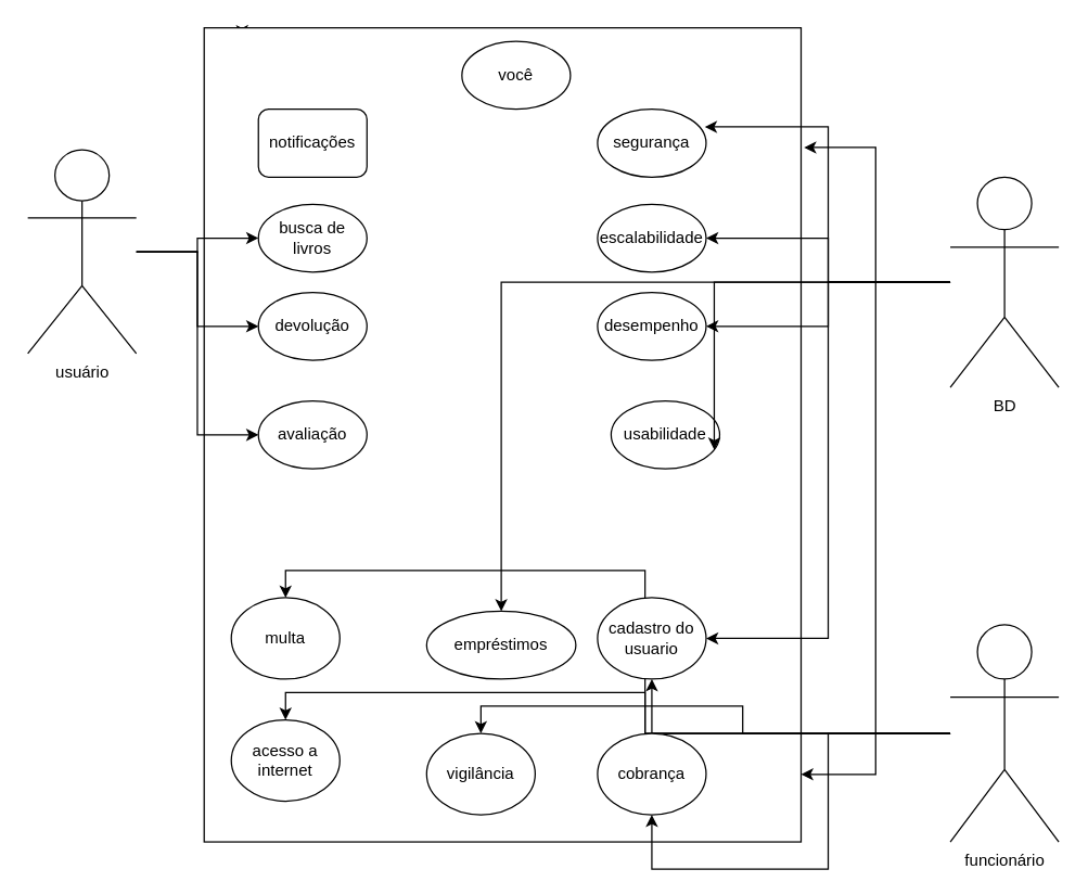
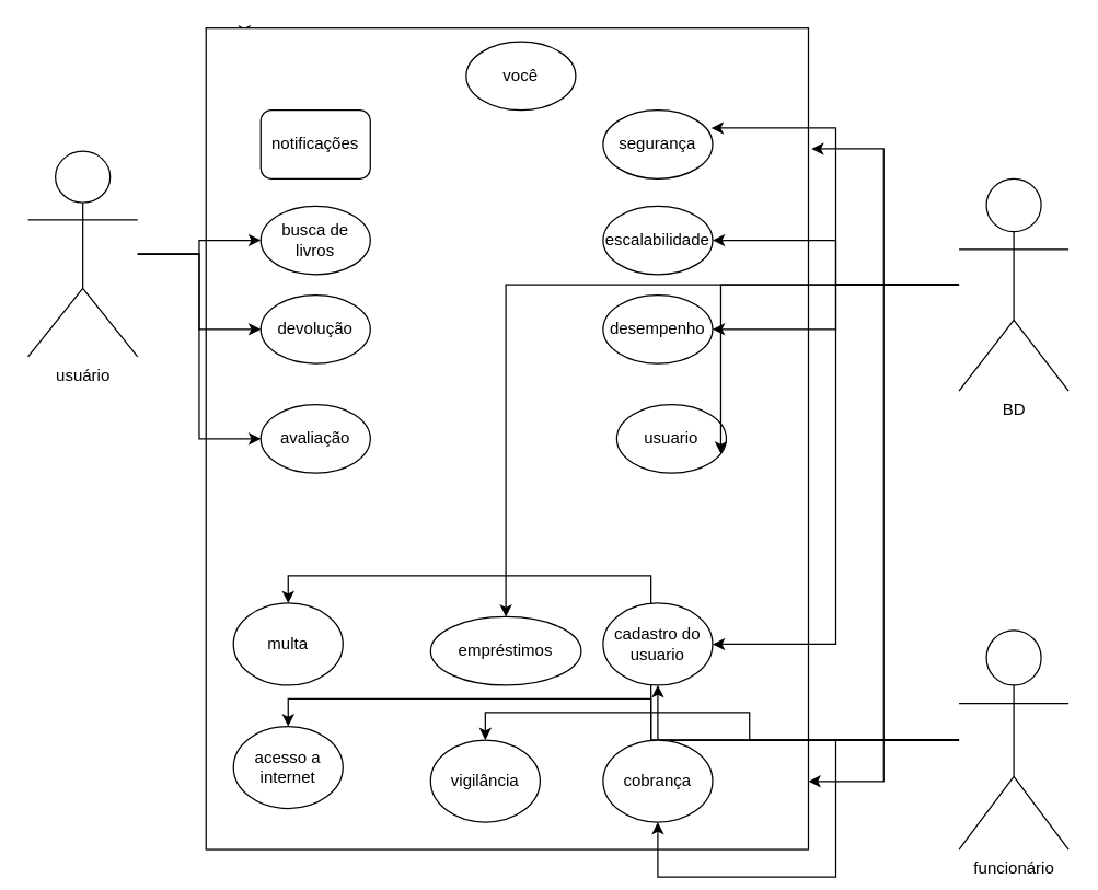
  <mxCell id="0" />
  <mxCell id="1" parent="0" />
  <mxCell id="2" style="edgeStyle=orthogonalEdgeStyle;rounded=0;orthogonalLoop=1;jettySize=auto;html=1;exitX=0.5;exitY=1;exitDx=0;exitDy=0;entryX=0.467;entryY=1.35;entryDx=0;entryDy=0;entryPerimeter=0;" edge="1" parent="1"><mxGeometry relative="1" as="geometry"><mxPoint x="180" y="20" as="sourcePoint" /><mxPoint x="178.02" y="27" as="targetPoint" /></mxGeometry></mxCell>
  <mxCell id="3" value="" style="rounded=0;whiteSpace=wrap;html=1;" vertex="1" parent="1"><mxGeometry x="150" y="20" width="440" height="600" as="geometry" /></mxCell>
  <mxCell id="4" value="&lt;font style=&quot;vertical-align: inherit;&quot;&gt;&lt;font style=&quot;vertical-align: inherit;&quot;&gt;&lt;font style=&quot;vertical-align: inherit;&quot;&gt;&lt;font style=&quot;vertical-align: inherit;&quot;&gt;&lt;font style=&quot;vertical-align: inherit;&quot;&gt;&lt;font style=&quot;vertical-align: inherit;&quot;&gt;você&lt;/font&gt;&lt;/font&gt;&lt;/font&gt;&lt;/font&gt;&lt;/font&gt;&lt;/font&gt;" style="ellipse;whiteSpace=wrap;html=1;" vertex="1" parent="1"><mxGeometry x="340" y="30" width="80" height="50" as="geometry" /></mxCell>
  <mxCell id="5" value="&lt;font style=&quot;vertical-align: inherit;&quot;&gt;&lt;font style=&quot;vertical-align: inherit;&quot;&gt;segurança&lt;/font&gt;&lt;/font&gt;" style="ellipse;whiteSpace=wrap;html=1;" vertex="1" parent="1"><mxGeometry x="440" y="80" width="80" height="50" as="geometry" /></mxCell>
- <mxCell id="6" value="&lt;font style=&quot;vertical-align: inherit;&quot;&gt;&lt;font style=&quot;vertical-align: inherit;&quot;&gt;usabilidade&lt;/font&gt;&lt;/font&gt;" style="ellipse;whiteSpace=wrap;html=1;" vertex="1" parent="1"><mxGeometry x="450" y="295" width="80" height="50" as="geometry" /></mxCell>
+ <mxCell id="6" value="&lt;font style=&quot;vertical-align: inherit;&quot;&gt;&lt;font style=&quot;vertical-align: inherit;&quot;&gt;usuario&lt;/font&gt;&lt;/font&gt;" style="ellipse;whiteSpace=wrap;html=1;" vertex="1" parent="1"><mxGeometry x="450" y="295" width="80" height="50" as="geometry" /></mxCell>
  <mxCell id="7" value="&lt;font style=&quot;vertical-align: inherit;&quot;&gt;&lt;font style=&quot;vertical-align: inherit;&quot;&gt;desempenho&lt;/font&gt;&lt;/font&gt;" style="ellipse;whiteSpace=wrap;html=1;" vertex="1" parent="1"><mxGeometry x="440" y="215" width="80" height="50" as="geometry" /></mxCell>
  <mxCell id="8" value="&lt;font style=&quot;vertical-align: inherit;&quot;&gt;&lt;font style=&quot;vertical-align: inherit;&quot;&gt;escalabilidade&lt;/font&gt;&lt;/font&gt;" style="ellipse;whiteSpace=wrap;html=1;" vertex="1" parent="1"><mxGeometry x="440" y="150" width="80" height="50" as="geometry" /></mxCell>
  <mxCell id="9" value="&lt;font style=&quot;vertical-align: inherit;&quot;&gt;&lt;font style=&quot;vertical-align: inherit;&quot;&gt;busca de livros&lt;/font&gt;&lt;/font&gt;" style="ellipse;whiteSpace=wrap;html=1;" vertex="1" parent="1"><mxGeometry x="190" y="150" width="80" height="50" as="geometry" /></mxCell>
  <mxCell id="10" value="&lt;font style=&quot;vertical-align: inherit;&quot;&gt;&lt;font style=&quot;vertical-align: inherit;&quot;&gt;avaliação&lt;/font&gt;&lt;/font&gt;" style="ellipse;whiteSpace=wrap;html=1;" vertex="1" parent="1"><mxGeometry x="190" y="295" width="80" height="50" as="geometry" /></mxCell>
  <mxCell id="11" value="&lt;font style=&quot;vertical-align: inherit;&quot;&gt;&lt;font style=&quot;vertical-align: inherit;&quot;&gt;notificações&lt;/font&gt;&lt;/font&gt;" style="whiteSpace=wrap;html=1;rounded=1;" vertex="1" parent="1"><mxGeometry x="190" y="80" width="80" height="50" as="geometry" /></mxCell>
  <mxCell id="12" style="edgeStyle=orthogonalEdgeStyle;rounded=0;orthogonalLoop=1;jettySize=auto;html=1;entryX=0.5;entryY=0;entryDx=0;entryDy=0;" edge="1" parent="1" source="17" target="23"><mxGeometry relative="1" as="geometry" /></mxCell>
  <mxCell id="13" style="edgeStyle=orthogonalEdgeStyle;rounded=0;orthogonalLoop=1;jettySize=auto;html=1;entryX=0.5;entryY=1;entryDx=0;entryDy=0;" edge="1" parent="1" source="17" target="24"><mxGeometry relative="1" as="geometry" /></mxCell>
  <mxCell id="14" style="edgeStyle=orthogonalEdgeStyle;rounded=0;orthogonalLoop=1;jettySize=auto;html=1;entryX=0.5;entryY=0;entryDx=0;entryDy=0;" edge="1" parent="1" source="17" target="22"><mxGeometry relative="1" as="geometry" /></mxCell>
  <mxCell id="15" style="edgeStyle=orthogonalEdgeStyle;rounded=0;orthogonalLoop=1;jettySize=auto;html=1;entryX=0.5;entryY=1;entryDx=0;entryDy=0;" edge="1" parent="1" source="17" target="26"><mxGeometry relative="1" as="geometry" /></mxCell>
  <mxCell id="16" style="edgeStyle=orthogonalEdgeStyle;rounded=0;orthogonalLoop=1;jettySize=auto;html=1;entryX=0.5;entryY=0;entryDx=0;entryDy=0;" edge="1" parent="1" source="17" target="27"><mxGeometry relative="1" as="geometry" /></mxCell>
  <mxCell id="17" value="&lt;font style=&quot;vertical-align: inherit;&quot;&gt;&lt;font style=&quot;vertical-align: inherit;&quot;&gt;funcionário&lt;/font&gt;&lt;/font&gt;" style="shape=umlActor;verticalLabelPosition=bottom;verticalAlign=top;html=1;outlineConnect=0;" vertex="1" parent="1"><mxGeometry x="700" y="460" width="80" height="160" as="geometry" /></mxCell>
  <mxCell id="18" style="edgeStyle=orthogonalEdgeStyle;rounded=0;orthogonalLoop=1;jettySize=auto;html=1;entryX=0;entryY=0.5;entryDx=0;entryDy=0;" edge="1" parent="1" source="21" target="10"><mxGeometry relative="1" as="geometry" /></mxCell>
  <mxCell id="19" style="edgeStyle=orthogonalEdgeStyle;rounded=0;orthogonalLoop=1;jettySize=auto;html=1;" edge="1" parent="1" source="21" target="29"><mxGeometry relative="1" as="geometry" /></mxCell>
  <mxCell id="20" style="edgeStyle=orthogonalEdgeStyle;rounded=0;orthogonalLoop=1;jettySize=auto;html=1;" edge="1" parent="1" source="21" target="9"><mxGeometry relative="1" as="geometry" /></mxCell>
  <mxCell id="21" value="&lt;font style=&quot;vertical-align: inherit;&quot;&gt;&lt;font style=&quot;vertical-align: inherit;&quot;&gt;usuário&lt;/font&gt;&lt;/font&gt;" style="shape=umlActor;verticalLabelPosition=bottom;verticalAlign=top;html=1;outlineConnect=0;" vertex="1" parent="1"><mxGeometry x="20" y="110" width="80" height="150" as="geometry" /></mxCell>
  <mxCell id="22" value="&lt;font style=&quot;vertical-align: inherit;&quot;&gt;&lt;font style=&quot;vertical-align: inherit;&quot;&gt;acesso a internet&lt;/font&gt;&lt;/font&gt;" style="ellipse;whiteSpace=wrap;html=1;" vertex="1" parent="1"><mxGeometry x="170" y="530" width="80" height="60" as="geometry" /></mxCell>
  <mxCell id="23" value="&lt;font style=&quot;vertical-align: inherit;&quot;&gt;&lt;font style=&quot;vertical-align: inherit;&quot;&gt;&lt;font style=&quot;vertical-align: inherit;&quot;&gt;&lt;font style=&quot;vertical-align: inherit;&quot;&gt;vigilância&lt;/font&gt;&lt;/font&gt;&lt;/font&gt;&lt;/font&gt;" style="ellipse;whiteSpace=wrap;html=1;" vertex="1" parent="1"><mxGeometry x="314" y="540" width="80" height="60" as="geometry" /></mxCell>
  <mxCell id="24" value="&lt;font style=&quot;vertical-align: inherit;&quot;&gt;&lt;font style=&quot;vertical-align: inherit;&quot;&gt;cadastro do usuario&lt;/font&gt;&lt;/font&gt;" style="ellipse;whiteSpace=wrap;html=1;" vertex="1" parent="1"><mxGeometry x="440" y="440" width="80" height="60" as="geometry" /></mxCell>
  <mxCell id="25" value="&lt;font style=&quot;vertical-align: inherit;&quot;&gt;&lt;font style=&quot;vertical-align: inherit;&quot;&gt;empréstimos&lt;/font&gt;&lt;/font&gt;" style="ellipse;whiteSpace=wrap;html=1;" vertex="1" parent="1"><mxGeometry x="314" y="450" width="110" height="50" as="geometry" /></mxCell>
  <mxCell id="26" value="&lt;font style=&quot;vertical-align: inherit;&quot;&gt;&lt;font style=&quot;vertical-align: inherit;&quot;&gt;cobrança&lt;/font&gt;&lt;/font&gt;" style="ellipse;whiteSpace=wrap;html=1;" vertex="1" parent="1"><mxGeometry x="440" y="540" width="80" height="60" as="geometry" /></mxCell>
  <mxCell id="27" value="&lt;font style=&quot;vertical-align: inherit;&quot;&gt;&lt;font style=&quot;vertical-align: inherit;&quot;&gt;multa&lt;/font&gt;&lt;/font&gt;" style="ellipse;whiteSpace=wrap;html=1;" vertex="1" parent="1"><mxGeometry x="170" y="440" width="80" height="60" as="geometry" /></mxCell>
  <mxCell id="28" style="edgeStyle=orthogonalEdgeStyle;rounded=0;orthogonalLoop=1;jettySize=auto;html=1;entryX=1;entryY=0.917;entryDx=0;entryDy=0;entryPerimeter=0;" edge="1" parent="1" source="17" target="3"><mxGeometry relative="1" as="geometry" /></mxCell>
  <mxCell id="29" value="&lt;font style=&quot;vertical-align: inherit;&quot;&gt;&lt;font style=&quot;vertical-align: inherit;&quot;&gt;devolução&lt;/font&gt;&lt;/font&gt;" style="ellipse;whiteSpace=wrap;html=1;" vertex="1" parent="1"><mxGeometry x="190" y="215" width="80" height="50" as="geometry" /></mxCell>
  <mxCell id="30" style="edgeStyle=orthogonalEdgeStyle;rounded=0;orthogonalLoop=1;jettySize=auto;html=1;entryX=1.005;entryY=0.147;entryDx=0;entryDy=0;entryPerimeter=0;" edge="1" parent="1" source="17" target="3"><mxGeometry relative="1" as="geometry" /></mxCell>
  <mxCell id="31" style="edgeStyle=orthogonalEdgeStyle;rounded=0;orthogonalLoop=1;jettySize=auto;html=1;entryX=1;entryY=0.5;entryDx=0;entryDy=0;" edge="1" parent="1" source="35" target="7"><mxGeometry relative="1" as="geometry" /></mxCell>
  <mxCell id="32" style="edgeStyle=orthogonalEdgeStyle;rounded=0;orthogonalLoop=1;jettySize=auto;html=1;" edge="1" parent="1" source="35" target="8"><mxGeometry relative="1" as="geometry" /></mxCell>
  <mxCell id="33" style="edgeStyle=orthogonalEdgeStyle;rounded=0;orthogonalLoop=1;jettySize=auto;html=1;entryX=1;entryY=0.5;entryDx=0;entryDy=0;" edge="1" parent="1" source="35" target="24"><mxGeometry relative="1" as="geometry" /></mxCell>
  <mxCell id="34" style="edgeStyle=orthogonalEdgeStyle;rounded=0;orthogonalLoop=1;jettySize=auto;html=1;entryX=0.5;entryY=0;entryDx=0;entryDy=0;" edge="1" parent="1" source="35" target="25"><mxGeometry relative="1" as="geometry" /></mxCell>
  <mxCell id="35" value="&lt;font style=&quot;vertical-align: inherit;&quot;&gt;&lt;font style=&quot;vertical-align: inherit;&quot;&gt;BD&lt;/font&gt;&lt;/font&gt;" style="shape=umlActor;verticalLabelPosition=bottom;verticalAlign=top;html=1;outlineConnect=0;" vertex="1" parent="1"><mxGeometry x="700" y="130" width="80" height="155" as="geometry" /></mxCell>
  <mxCell id="36" style="edgeStyle=orthogonalEdgeStyle;rounded=0;orthogonalLoop=1;jettySize=auto;html=1;entryX=0.95;entryY=0.72;entryDx=0;entryDy=0;entryPerimeter=0;" edge="1" parent="1" source="35" target="6"><mxGeometry relative="1" as="geometry" /></mxCell>
  <mxCell id="37" style="edgeStyle=orthogonalEdgeStyle;rounded=0;orthogonalLoop=1;jettySize=auto;html=1;entryX=0.988;entryY=0.26;entryDx=0;entryDy=0;entryPerimeter=0;" edge="1" parent="1" source="35" target="5"><mxGeometry relative="1" as="geometry" /></mxCell>
